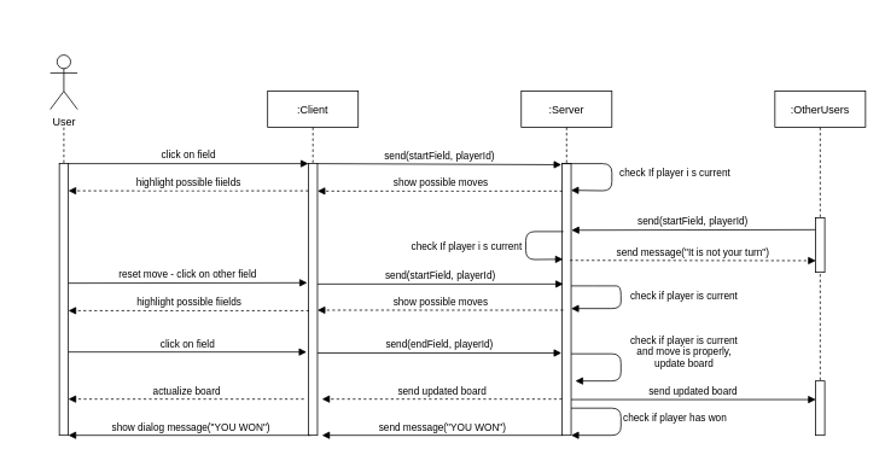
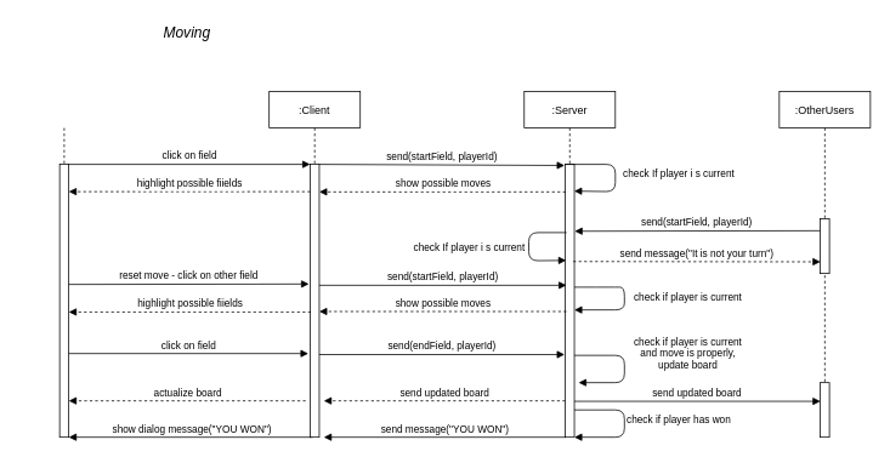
  <mxCell id="0" />
  <mxCell id="1" parent="0" />
  <mxCell id="2" value="" style="shape=umlLifeline;perimeter=lifelinePerimeter;container=1;collapsible=0;recursiveResize=0;rounded=0;shadow=0;strokeWidth=1;size=0;" parent="1" vertex="1"><mxGeometry x="20" y="140" width="100" height="340" as="geometry" /></mxCell>
  <mxCell id="3" value="" style="points=[];perimeter=orthogonalPerimeter;rounded=0;shadow=0;strokeWidth=1;" parent="2" vertex="1"><mxGeometry x="45" y="40" width="10" height="300" as="geometry" /></mxCell>
  <mxCell id="4" value="show dialog message(&quot;YOU WON&quot;)" style="verticalAlign=bottom;endArrow=block;shadow=0;strokeWidth=1;" edge="1" parent="2"><mxGeometry x="-0.017" relative="1" as="geometry"><mxPoint x="322.67" y="340.0" as="sourcePoint" /><mxPoint x="55" y="340" as="targetPoint" /><mxPoint as="offset" /></mxGeometry></mxCell>
  <mxCell id="5" value=":Client" style="shape=umlLifeline;perimeter=lifelinePerimeter;container=1;collapsible=0;recursiveResize=0;rounded=0;shadow=0;strokeWidth=1;" parent="1" vertex="1"><mxGeometry x="295" y="100" width="100" height="380" as="geometry" /></mxCell>
  <mxCell id="6" value="" style="points=[];perimeter=orthogonalPerimeter;rounded=0;shadow=0;strokeWidth=1;" parent="5" vertex="1"><mxGeometry x="45" y="80" width="10" height="300" as="geometry" /></mxCell>
  <mxCell id="7" value="send(startField, playerId)" style="verticalAlign=bottom;endArrow=block;shadow=0;strokeWidth=1;entryX=-0.066;entryY=0.004;entryDx=0;entryDy=0;entryPerimeter=0;" edge="1" parent="5" target="11"><mxGeometry relative="1" as="geometry"><mxPoint x="55" y="80" as="sourcePoint" /><mxPoint x="330" y="80" as="targetPoint" /></mxGeometry></mxCell>
  <mxCell id="8" value="highlight possible fiields" style="verticalAlign=bottom;endArrow=block;shadow=0;strokeWidth=1;exitX=-0.06;exitY=0.155;exitDx=0;exitDy=0;exitPerimeter=0;dashed=1;" edge="1" parent="5"><mxGeometry x="-0.006" relative="1" as="geometry"><mxPoint x="45.0" y="110" as="sourcePoint" /><mxPoint x="-220" y="110" as="targetPoint" /><mxPoint as="offset" /></mxGeometry></mxCell>
  <mxCell id="9" value="click on field" style="verticalAlign=bottom;endArrow=block;entryX=0;entryY=0;shadow=0;strokeWidth=1;" parent="1" source="3" target="6" edge="1"><mxGeometry relative="1" as="geometry"><mxPoint x="220" y="180" as="sourcePoint" /></mxGeometry></mxCell>
  <mxCell id="10" value=":Server" style="shape=umlLifeline;perimeter=lifelinePerimeter;container=1;collapsible=0;recursiveResize=0;rounded=0;shadow=0;strokeWidth=1;" vertex="1" parent="1"><mxGeometry x="575" y="100" width="100" height="380" as="geometry" /></mxCell>
  <mxCell id="11" value="" style="points=[];perimeter=orthogonalPerimeter;rounded=0;shadow=0;strokeWidth=1;" vertex="1" parent="10"><mxGeometry x="45" y="80" width="10" height="300" as="geometry" /></mxCell>
  <mxCell id="12" value="check If player i s current" style="verticalAlign=bottom;endArrow=block;shadow=0;strokeWidth=1;entryX=0.983;entryY=0.098;entryDx=0;entryDy=0;entryPerimeter=0;" edge="1" parent="10" target="11"><mxGeometry x="0.152" y="70" relative="1" as="geometry"><mxPoint x="45" y="80" as="sourcePoint" /><mxPoint x="60" y="110" as="targetPoint" /><Array as="points"><mxPoint x="100" y="80" /><mxPoint x="100" y="110" /></Array><mxPoint as="offset" /></mxGeometry></mxCell>
  <mxCell id="13" value="check if player is current" style="verticalAlign=bottom;endArrow=block;shadow=0;strokeWidth=1;" edge="1" parent="10" target="11"><mxGeometry x="0.108" y="70" relative="1" as="geometry"><mxPoint x="55" y="215" as="sourcePoint" /><mxPoint x="59.667" y="245" as="targetPoint" /><Array as="points"><mxPoint x="90" y="215" /><mxPoint x="110" y="215" /><mxPoint x="110" y="240" /></Array><mxPoint as="offset" /></mxGeometry></mxCell>
  <mxCell id="14" value="check if player is current&#10;and move is properly,&#10;update board" style="verticalAlign=bottom;endArrow=block;shadow=0;strokeWidth=1;" edge="1" parent="10"><mxGeometry x="0.108" y="70" relative="1" as="geometry"><mxPoint x="55" y="290" as="sourcePoint" /><mxPoint x="59.667" y="320" as="targetPoint" /><Array as="points"><mxPoint x="110" y="290" /><mxPoint x="110" y="320" /></Array><mxPoint as="offset" /></mxGeometry></mxCell>
  <mxCell id="15" value="check if player has won" style="verticalAlign=bottom;endArrow=block;shadow=0;strokeWidth=1;" edge="1" parent="10" target="11"><mxGeometry x="0.071" y="60" relative="1" as="geometry"><mxPoint x="55" y="350" as="sourcePoint" /><mxPoint x="59.667" y="380" as="targetPoint" /><Array as="points"><mxPoint x="110" y="350" /><mxPoint x="110" y="380" /></Array><mxPoint as="offset" /></mxGeometry></mxCell>
  <mxCell id="16" value="check If player i s current" style="verticalAlign=bottom;endArrow=block;shadow=0;strokeWidth=1;exitX=0.149;exitY=0.25;exitDx=0;exitDy=0;exitPerimeter=0;entryX=0.1;entryY=0.352;entryDx=0;entryDy=0;entryPerimeter=0;" edge="1" parent="10" source="11" target="11"><mxGeometry x="0.172" y="-65" relative="1" as="geometry"><mxPoint x="50" y="150" as="sourcePoint" /><mxPoint x="46" y="180" as="targetPoint" /><Array as="points"><mxPoint x="5" y="155" /><mxPoint x="5" y="186" /></Array><mxPoint as="offset" /></mxGeometry></mxCell>
  <mxCell id="17" value=":OtherUsers" style="shape=umlLifeline;perimeter=lifelinePerimeter;container=1;collapsible=0;recursiveResize=0;rounded=0;shadow=0;strokeWidth=1;" vertex="1" parent="1"><mxGeometry x="855" y="100" width="100" height="380" as="geometry" /></mxCell>
  <mxCell id="18" value="" style="points=[];perimeter=orthogonalPerimeter;rounded=0;shadow=0;strokeWidth=1;" vertex="1" parent="17"><mxGeometry x="45" y="140" width="10" height="60" as="geometry" /></mxCell>
  <mxCell id="19" value="" style="points=[];perimeter=orthogonalPerimeter;rounded=0;shadow=0;strokeWidth=1;" vertex="1" parent="17"><mxGeometry x="45" y="320" width="10" height="60" as="geometry" /></mxCell>
- <mxCell id="20" value="User" style="shape=umlActor;verticalLabelPosition=bottom;verticalAlign=top;html=1;outlineConnect=0;" vertex="1" parent="1"><mxGeometry x="55" y="60" width="30" height="60" as="geometry" /></mxCell>
+ <mxCell id="21" value="&lt;font style=&quot;font-size: 16px&quot;&gt;&lt;i&gt;Moving&lt;/i&gt;&lt;/font&gt;" style="text;html=1;strokeColor=none;fillColor=none;align=center;verticalAlign=middle;whiteSpace=wrap;rounded=0;" vertex="1" parent="1"><mxGeometry x="175" width="60" height="30" as="geometry" y="20" /></mxCell>
  <mxCell id="22" value="show possible moves" style="verticalAlign=bottom;endArrow=block;shadow=0;strokeWidth=1;dashed=1;exitX=0.045;exitY=0.101;exitDx=0;exitDy=0;exitPerimeter=0;" edge="1" parent="1" source="11" target="6"><mxGeometry x="-0.006" relative="1" as="geometry"><mxPoint x="615" y="210" as="sourcePoint" /><mxPoint x="355" y="212" as="targetPoint" /><mxPoint as="offset" /></mxGeometry></mxCell>
  <mxCell id="23" value="send(startField, playerId)" style="verticalAlign=bottom;endArrow=block;shadow=0;strokeWidth=1;entryX=0.133;entryY=0.332;entryDx=0;entryDy=0;entryPerimeter=0;" edge="1" parent="1"><mxGeometry relative="1" as="geometry"><mxPoint x="350" y="312.96" as="sourcePoint" /><mxPoint x="621.33" y="312.96" as="targetPoint" /></mxGeometry></mxCell>
  <mxCell id="24" value="show possible moves" style="verticalAlign=bottom;endArrow=block;shadow=0;strokeWidth=1;exitX=0.133;exitY=0.435;exitDx=0;exitDy=0;exitPerimeter=0;dashed=1;" edge="1" parent="1"><mxGeometry x="-0.002" relative="1" as="geometry"><mxPoint x="621.33" y="341.8" as="sourcePoint" /><mxPoint x="350" y="341.8" as="targetPoint" /><mxPoint as="offset" /></mxGeometry></mxCell>
  <mxCell id="25" value="highlight possible fiields" style="verticalAlign=bottom;endArrow=block;shadow=0;strokeWidth=1;exitX=0.067;exitY=0.437;exitDx=0;exitDy=0;exitPerimeter=0;dashed=1;" edge="1" parent="1"><mxGeometry x="-0.006" relative="1" as="geometry"><mxPoint x="340.67" y="342.36" as="sourcePoint" /><mxPoint x="75" y="342.36" as="targetPoint" /><mxPoint as="offset" /></mxGeometry></mxCell>
  <mxCell id="26" value="send(endField, playerId)" style="verticalAlign=bottom;endArrow=block;shadow=0;strokeWidth=1;entryX=-0.067;entryY=0.604;entryDx=0;entryDy=0;entryPerimeter=0;" edge="1" parent="1" source="6"><mxGeometry relative="1" as="geometry"><mxPoint x="355" y="389" as="sourcePoint" /><mxPoint x="619.33" y="389.12" as="targetPoint" /></mxGeometry></mxCell>
  <mxCell id="27" value="send updated board" style="verticalAlign=bottom;endArrow=block;shadow=0;strokeWidth=1;entryX=0.017;entryY=0.342;entryDx=0;entryDy=0;entryPerimeter=0;" edge="1" parent="1" source="11" target="19"><mxGeometry x="0.002" relative="1" as="geometry"><mxPoint x="635" y="441" as="sourcePoint" /><mxPoint x="895" y="440" as="targetPoint" /><mxPoint as="offset" /></mxGeometry></mxCell>
  <mxCell id="28" value="send updated board" style="verticalAlign=bottom;endArrow=block;shadow=0;strokeWidth=1;dashed=1;" edge="1" parent="1"><mxGeometry x="-0.006" relative="1" as="geometry"><mxPoint x="620" y="440" as="sourcePoint" /><mxPoint x="355" y="440" as="targetPoint" /><mxPoint as="offset" /></mxGeometry></mxCell>
  <mxCell id="29" value="click on field" style="verticalAlign=bottom;endArrow=block;shadow=0;strokeWidth=1;" edge="1" parent="1"><mxGeometry relative="1" as="geometry"><mxPoint x="75" y="388" as="sourcePoint" /><mxPoint x="338" y="388" as="targetPoint" /></mxGeometry></mxCell>
  <mxCell id="30" value="reset move - click on other field" style="verticalAlign=bottom;endArrow=block;entryX=-0.133;entryY=0.327;shadow=0;strokeWidth=1;entryDx=0;entryDy=0;entryPerimeter=0;" edge="1" parent="1"><mxGeometry relative="1" as="geometry"><mxPoint x="75" y="312" as="sourcePoint" /><mxPoint x="338.67" y="311.56" as="targetPoint" /></mxGeometry></mxCell>
  <mxCell id="31" value="actualize board" style="verticalAlign=bottom;endArrow=block;shadow=0;strokeWidth=1;dashed=1;" edge="1" parent="1"><mxGeometry x="-0.006" relative="1" as="geometry"><mxPoint x="335" y="440" as="sourcePoint" /><mxPoint x="75" y="440" as="targetPoint" /><mxPoint as="offset" /></mxGeometry></mxCell>
  <mxCell id="32" value="send message(&quot;YOU WON&quot;)" style="verticalAlign=bottom;endArrow=block;shadow=0;strokeWidth=1;" edge="1" parent="1"><mxGeometry x="-0.006" relative="1" as="geometry"><mxPoint x="620.33" y="480" as="sourcePoint" /><mxPoint x="355" y="480" as="targetPoint" /><mxPoint as="offset" /></mxGeometry></mxCell>
  <mxCell id="33" value="send(startField, playerId)" style="verticalAlign=bottom;endArrow=block;shadow=0;strokeWidth=1;entryX=1.038;entryY=0.245;entryDx=0;entryDy=0;entryPerimeter=0;exitX=-0.038;exitY=0.216;exitDx=0;exitDy=0;exitPerimeter=0;" edge="1" parent="1" source="18" target="11"><mxGeometry relative="1" as="geometry"><mxPoint x="895" y="254" as="sourcePoint" /><mxPoint x="635" y="253" as="targetPoint" /></mxGeometry></mxCell>
  <mxCell id="34" value="send message(&quot;It is not your turn&quot;)" style="verticalAlign=bottom;endArrow=block;shadow=0;strokeWidth=1;exitX=0.88;exitY=0.356;exitDx=0;exitDy=0;exitPerimeter=0;dashed=1;entryX=0.017;entryY=0.786;entryDx=0;entryDy=0;entryPerimeter=0;" edge="1" parent="1" source="11" target="18"><mxGeometry relative="1" as="geometry"><mxPoint x="914" y="255.08" as="sourcePoint" /><mxPoint x="895" y="287" as="targetPoint" /></mxGeometry></mxCell>
